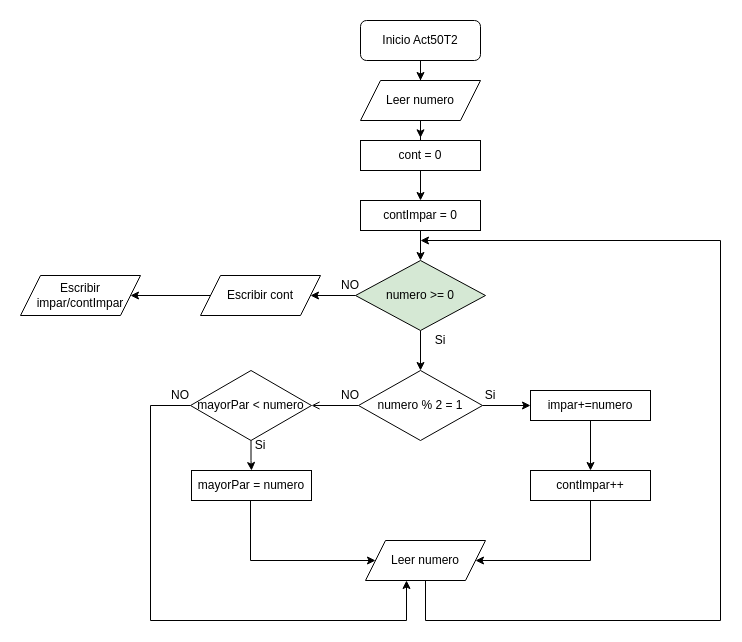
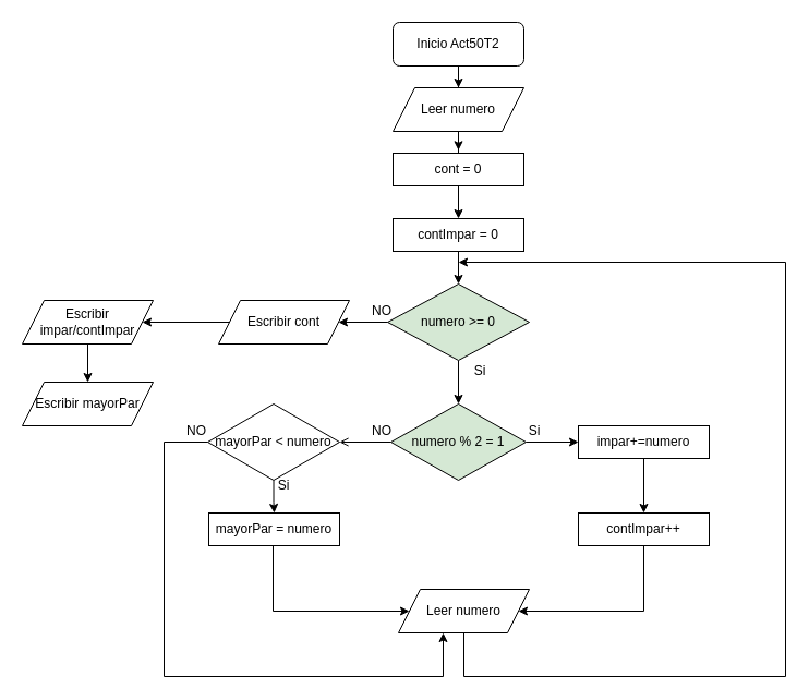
  <mxCell id="0" />
  <mxCell id="1" parent="0" />
  <mxCell id="2" style="edgeStyle=orthogonalEdgeStyle;rounded=0;orthogonalLoop=1;jettySize=auto;html=1;entryX=0.5;entryY=0;entryDx=0;entryDy=0;" edge="1" parent="1" source="3" target="5"><mxGeometry relative="1" as="geometry" /></mxCell>
  <mxCell id="3" value="Inicio Act50T2" style="rounded=1;whiteSpace=wrap;html=1;" vertex="1" parent="1"><mxGeometry x="360" y="20" width="120" height="40" as="geometry" /></mxCell>
  <mxCell id="4" style="edgeStyle=orthogonalEdgeStyle;rounded=0;orthogonalLoop=1;jettySize=auto;html=1;entryX=0.5;entryY=-0.089;entryDx=0;entryDy=0;entryPerimeter=0;" edge="1" parent="1" source="5" target="10"><mxGeometry relative="1" as="geometry" /></mxCell>
  <mxCell id="5" value="Leer numero" style="shape=parallelogram;perimeter=parallelogramPerimeter;whiteSpace=wrap;html=1;fixedSize=1;" vertex="1" parent="1"><mxGeometry x="360" y="80" width="120" height="40" as="geometry" /></mxCell>
  <mxCell id="6" value="" style="edgeStyle=orthogonalEdgeStyle;rounded=0;orthogonalLoop=1;jettySize=auto;html=1;" edge="1" parent="1" source="8" target="15"><mxGeometry relative="1" as="geometry" /></mxCell>
  <mxCell id="7" value="" style="edgeStyle=orthogonalEdgeStyle;rounded=0;orthogonalLoop=1;jettySize=auto;html=1;" edge="1" parent="1" source="8" target="28"><mxGeometry relative="1" as="geometry" /></mxCell>
  <mxCell id="8" value="numero &amp;gt;= 0" style="rhombus;whiteSpace=wrap;html=1;fillColor=#d5e8d4;" vertex="1" parent="1"><mxGeometry x="355" y="260" width="130" height="70" as="geometry" /></mxCell>
  <mxCell id="9" value="" style="edgeStyle=orthogonalEdgeStyle;rounded=0;orthogonalLoop=1;jettySize=auto;html=1;" edge="1" parent="1" source="10" target="12"><mxGeometry relative="1" as="geometry" /></mxCell>
  <mxCell id="10" value="cont = 0" style="rounded=0;whiteSpace=wrap;html=1;" vertex="1" parent="1"><mxGeometry x="360" y="140" width="120" height="30" as="geometry" /></mxCell>
  <mxCell id="11" value="" style="edgeStyle=orthogonalEdgeStyle;rounded=0;orthogonalLoop=1;jettySize=auto;html=1;" edge="1" parent="1" source="12" target="8"><mxGeometry relative="1" as="geometry" /></mxCell>
  <mxCell id="12" value="contImpar = 0" style="rounded=0;whiteSpace=wrap;html=1;" vertex="1" parent="1"><mxGeometry x="360" y="200" width="120" height="30" as="geometry" /></mxCell>
  <mxCell id="13" value="" style="edgeStyle=orthogonalEdgeStyle;rounded=0;orthogonalLoop=1;jettySize=auto;html=1;endArrow=open;" edge="1" parent="1" source="15" target="18"><mxGeometry relative="1" as="geometry" /></mxCell>
  <mxCell id="14" style="edgeStyle=orthogonalEdgeStyle;rounded=0;orthogonalLoop=1;jettySize=auto;html=1;entryX=0;entryY=0.5;entryDx=0;entryDy=0;" edge="1" parent="1" source="15" target="20"><mxGeometry relative="1" as="geometry" /></mxCell>
- <mxCell id="15" value="numero % 2 = 1" style="rhombus;whiteSpace=wrap;html=1;" vertex="1" parent="1"><mxGeometry x="358" y="370" width="124" height="70" as="geometry" /></mxCell>
+ <mxCell id="15" value="numero % 2 = 1" style="rhombus;whiteSpace=wrap;html=1;fillColor=#d5e8d4;" vertex="1" parent="1"><mxGeometry x="358" y="370" width="124" height="70" as="geometry" /></mxCell>
  <mxCell id="16" value="" style="edgeStyle=orthogonalEdgeStyle;rounded=0;orthogonalLoop=1;jettySize=auto;html=1;" edge="1" parent="1" source="18" target="24"><mxGeometry relative="1" as="geometry" /></mxCell>
  <mxCell id="17" style="edgeStyle=orthogonalEdgeStyle;rounded=0;orthogonalLoop=1;jettySize=auto;html=1;" edge="1" parent="1" source="18" target="26"><mxGeometry relative="1" as="geometry"><Array as="points"><mxPoint x="150" y="405" /><mxPoint x="150" y="620" /><mxPoint x="406" y="620" /></Array></mxGeometry></mxCell>
  <mxCell id="18" value="mayorPar &amp;lt; numero" style="rhombus;whiteSpace=wrap;html=1;" vertex="1" parent="1"><mxGeometry x="190" y="370" width="121" height="70" as="geometry" /></mxCell>
  <mxCell id="19" style="edgeStyle=orthogonalEdgeStyle;rounded=0;orthogonalLoop=1;jettySize=auto;html=1;entryX=0.5;entryY=0;entryDx=0;entryDy=0;" edge="1" parent="1" source="20" target="22"><mxGeometry relative="1" as="geometry" /></mxCell>
  <mxCell id="20" value="impar+=numero" style="rounded=0;whiteSpace=wrap;html=1;" vertex="1" parent="1"><mxGeometry x="530" y="390" width="120" height="30" as="geometry" /></mxCell>
  <mxCell id="21" style="edgeStyle=orthogonalEdgeStyle;rounded=0;orthogonalLoop=1;jettySize=auto;html=1;entryX=1;entryY=0.5;entryDx=0;entryDy=0;" edge="1" parent="1" source="22" target="26"><mxGeometry relative="1" as="geometry"><mxPoint x="490" y="555" as="targetPoint" /><Array as="points"><mxPoint x="590" y="560" /></Array></mxGeometry></mxCell>
  <mxCell id="22" value="contImpar++" style="rounded=0;whiteSpace=wrap;html=1;" vertex="1" parent="1"><mxGeometry x="530" y="470" width="120" height="30" as="geometry" /></mxCell>
  <mxCell id="23" style="edgeStyle=orthogonalEdgeStyle;rounded=0;orthogonalLoop=1;jettySize=auto;html=1;entryX=0;entryY=0.5;entryDx=0;entryDy=0;" edge="1" parent="1" source="24" target="26"><mxGeometry relative="1" as="geometry"><mxPoint x="370" y="555" as="targetPoint" /><Array as="points"><mxPoint x="250" y="560" /></Array></mxGeometry></mxCell>
  <mxCell id="24" value="mayorPar = numero" style="rounded=0;whiteSpace=wrap;html=1;" vertex="1" parent="1"><mxGeometry x="191" y="470" width="120" height="30" as="geometry" /></mxCell>
  <mxCell id="25" style="edgeStyle=orthogonalEdgeStyle;rounded=0;orthogonalLoop=1;jettySize=auto;html=1;" edge="1" parent="1" source="26"><mxGeometry relative="1" as="geometry"><mxPoint x="420" y="240" as="targetPoint" /><Array as="points"><mxPoint x="425" y="620" /><mxPoint x="720" y="620" /><mxPoint x="720" y="240" /></Array></mxGeometry></mxCell>
  <mxCell id="26" value="Leer numero" style="shape=parallelogram;perimeter=parallelogramPerimeter;whiteSpace=wrap;html=1;fixedSize=1;" vertex="1" parent="1"><mxGeometry x="365" y="540" width="120" height="40" as="geometry" /></mxCell>
  <mxCell id="27" value="" style="edgeStyle=orthogonalEdgeStyle;rounded=0;orthogonalLoop=1;jettySize=auto;html=1;" edge="1" parent="1" source="28" target="30"><mxGeometry relative="1" as="geometry" /></mxCell>
  <mxCell id="28" value="Escribir cont" style="shape=parallelogram;perimeter=parallelogramPerimeter;whiteSpace=wrap;html=1;fixedSize=1;" vertex="1" parent="1"><mxGeometry x="200" y="275" width="120" height="40" as="geometry" /></mxCell>
+ <mxCell id="29" style="edgeStyle=orthogonalEdgeStyle;rounded=0;orthogonalLoop=1;jettySize=auto;html=1;entryX=0.5;entryY=0;entryDx=0;entryDy=0;" edge="1" parent="1" source="30" target="31"><mxGeometry relative="1" as="geometry" /></mxCell>
  <mxCell id="30" value="Escribir impar/contImpar" style="shape=parallelogram;perimeter=parallelogramPerimeter;whiteSpace=wrap;html=1;fixedSize=1;" vertex="1" parent="1"><mxGeometry x="20" y="275" width="120" height="40" as="geometry" /></mxCell>
+ <mxCell id="31" value="Escribir mayorPar" style="shape=parallelogram;perimeter=parallelogramPerimeter;whiteSpace=wrap;html=1;fixedSize=1;" vertex="1" parent="1"><mxGeometry x="20" y="350" width="120" height="40" as="geometry" /></mxCell>
  <mxCell id="32" value="NO" style="text;html=1;strokeColor=none;fillColor=none;align=center;verticalAlign=middle;whiteSpace=wrap;rounded=0;" vertex="1" parent="1"><mxGeometry x="320" y="270" width="60" height="30" as="geometry" /></mxCell>
  <mxCell id="33" value="Si" style="text;html=1;strokeColor=none;fillColor=none;align=center;verticalAlign=middle;whiteSpace=wrap;rounded=0;" vertex="1" parent="1"><mxGeometry x="420" y="330" width="40" height="20" as="geometry" /></mxCell>
  <mxCell id="34" value="Si" style="text;html=1;strokeColor=none;fillColor=none;align=center;verticalAlign=middle;whiteSpace=wrap;rounded=0;" vertex="1" parent="1"><mxGeometry x="470" y="385" width="40" height="20" as="geometry" /></mxCell>
  <mxCell id="35" value="NO" style="text;html=1;strokeColor=none;fillColor=none;align=center;verticalAlign=middle;whiteSpace=wrap;rounded=0;" vertex="1" parent="1"><mxGeometry x="320" y="380" width="60" height="30" as="geometry" /></mxCell>
  <mxCell id="36" value="NO" style="text;html=1;strokeColor=none;fillColor=none;align=center;verticalAlign=middle;whiteSpace=wrap;rounded=0;" vertex="1" parent="1"><mxGeometry x="150" y="380" width="60" height="30" as="geometry" /></mxCell>
  <mxCell id="37" value="Si" style="text;html=1;strokeColor=none;fillColor=none;align=center;verticalAlign=middle;whiteSpace=wrap;rounded=0;" vertex="1" parent="1"><mxGeometry x="240" y="435" width="40" height="20" as="geometry" /></mxCell>
